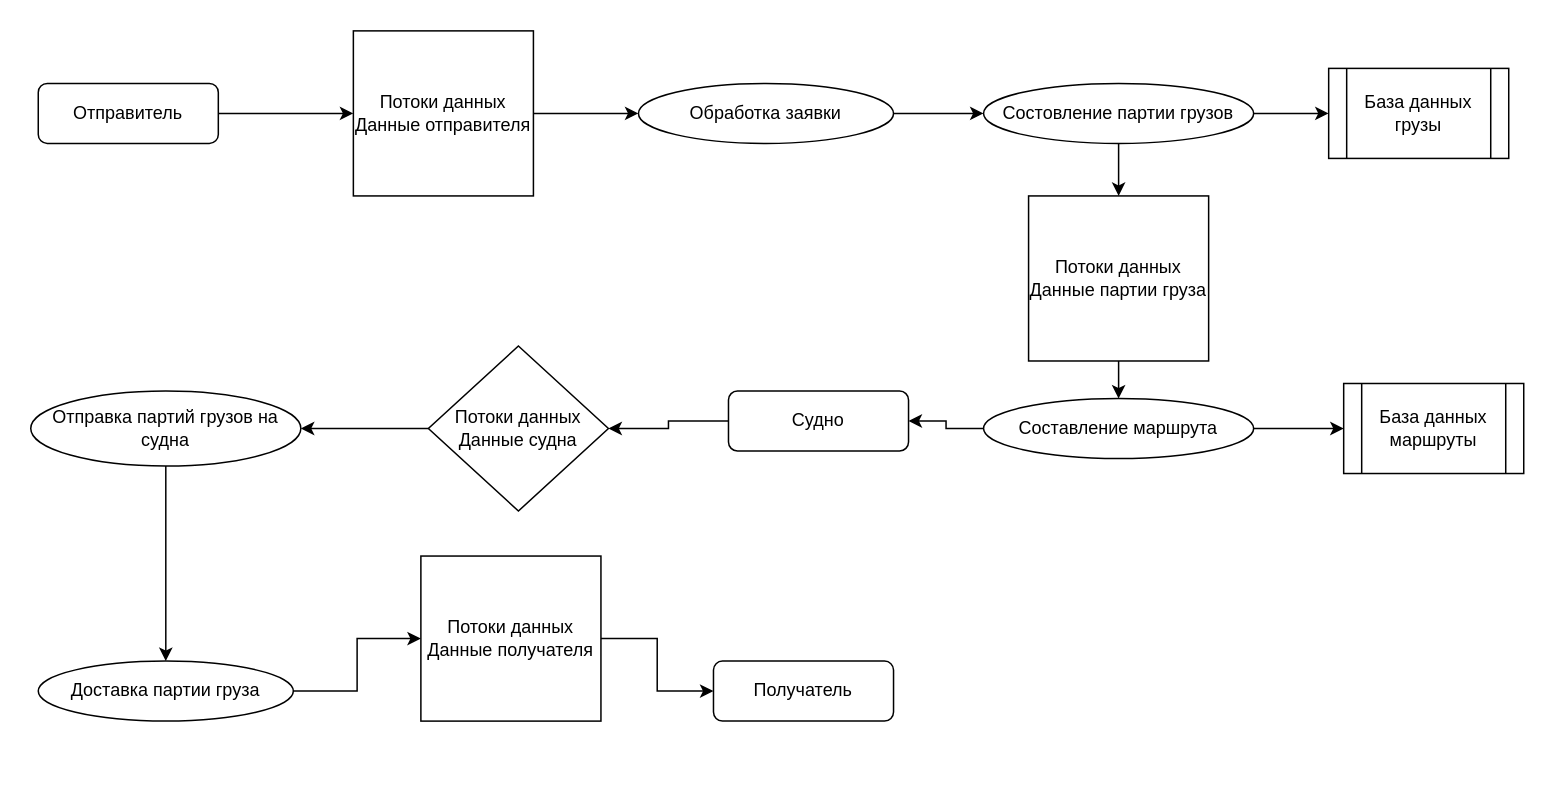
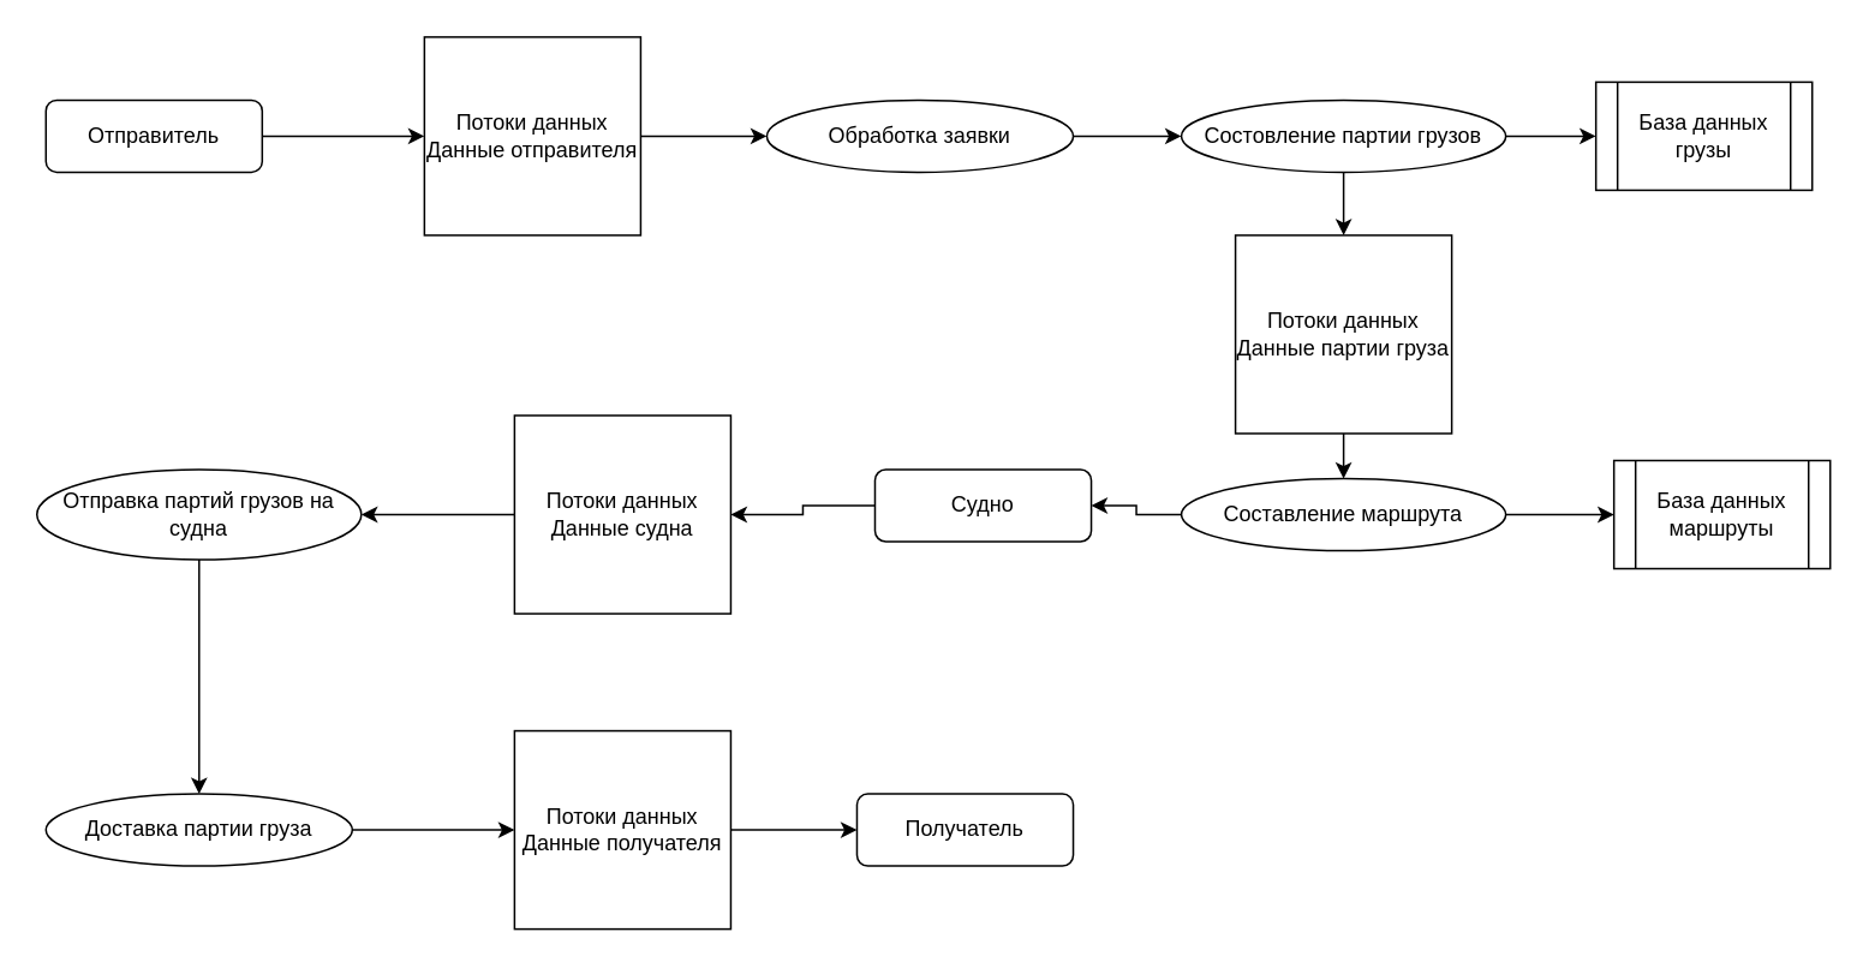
  <mxCell id="0" />
  <mxCell id="1" parent="0" />
  <mxCell id="2" style="edgeStyle=orthogonalEdgeStyle;rounded=0;orthogonalLoop=1;jettySize=auto;html=1;entryX=0;entryY=0.5;entryDx=0;entryDy=0;" edge="1" parent="1" source="3" target="8"><mxGeometry relative="1" as="geometry" /></mxCell>
  <mxCell id="3" value="Отправитель" style="rounded=1;whiteSpace=wrap;html=1;fontSize=12;glass=0;strokeWidth=1;shadow=0;" parent="1" vertex="1"><mxGeometry x="25" y="55" width="120" height="40" as="geometry" /></mxCell>
  <mxCell id="4" value="База данных маршруты&lt;span style=&quot;color: rgba(0, 0, 0, 0); font-family: monospace; font-size: 0px; text-align: start; text-wrap: nowrap;&quot;&gt;%3CmxGraphModel%3E%3Croot%3E%3CmxCell%20id%3D%220%22%2F%3E%3CmxCell%20id%3D%221%22%20parent%3D%220%22%2F%3E%3CmxCell%20id%3D%222%22%20value%3D%22%D0%9F%D0%BE%D1%82%D0%BE%D0%BA%D0%B8%20%D0%B4%D0%B0%D0%BD%D0%BD%D1%8B%D1%85%26lt%3Bdiv%26gt%3B%D0%94%D0%B0%D0%BD%D0%BD%D1%8B%D0%B5%20%D0%BE%D1%82%D0%BF%D1%80%D0%B0%D0%B2%D0%B8%D1%82%D0%B5%D0%BB%D1%8F%26lt%3B%2Fdiv%26gt%3B%22%20style%3D%22rounded%3D0%3BwhiteSpace%3Dwrap%3Bhtml%3D1%3B%22%20vertex%3D%221%22%20parent%3D%221%22%3E%3CmxGeometry%20x%3D%22490%22%20y%3D%22110%22%20width%3D%22120%22%20height%3D%22110%22%20as%3D%22geometry%22%2F%3E%3C%2FmxCell%3E%3C%2Froot%3E%3C%2FmxGraphModel%3E&lt;/span&gt;" style="shape=process;whiteSpace=wrap;html=1;backgroundOutline=1;" vertex="1" parent="1"><mxGeometry x="895" y="255" width="120" height="60" as="geometry" /></mxCell>
  <mxCell id="5" style="edgeStyle=orthogonalEdgeStyle;rounded=0;orthogonalLoop=1;jettySize=auto;html=1;entryX=0;entryY=0.5;entryDx=0;entryDy=0;" edge="1" parent="1" source="6" target="21"><mxGeometry relative="1" as="geometry" /></mxCell>
  <mxCell id="6" value="Обработка заявки&lt;span style=&quot;color: rgba(0, 0, 0, 0); font-family: monospace; font-size: 0px; text-align: start; text-wrap: nowrap;&quot;&gt;%3CmxGraphModel%3E%3Croot%3E%3CmxCell%20id%3D%220%22%2F%3E%3CmxCell%20id%3D%221%22%20parent%3D%220%22%2F%3E%3CmxCell%20id%3D%222%22%20value%3D%22%D0%91%D0%B0%D0%B7%D0%B0%20%D0%B4%D0%B0%D0%BD%D0%BD%D1%8B%D1%85%20%D0%BC%D0%B0%D1%80%D1%88%D1%80%D1%83%D1%82%D1%8B%26lt%3Bspan%20style%3D%26quot%3Bcolor%3A%20rgba(0%2C%200%2C%200%2C%200)%3B%20font-family%3A%20monospace%3B%20font-size%3A%200px%3B%20text-align%3A%20start%3B%20text-wrap%3A%20nowrap%3B%26quot%3B%26gt%3B%253CmxGraphModel%253E%253Croot%253E%253CmxCell%2520id%253D%25220%2522%252F%253E%253CmxCell%2520id%253D%25221%2522%2520parent%253D%25220%2522%252F%253E%253CmxCell%2520id%253D%25222%2522%2520value%253D%2522%25D0%259F%25D0%25BE%25D1%2582%25D0%25BE%25D0%25BA%25D0%25B8%2520%25D0%25B4%25D0%25B0%25D0%25BD%25D0%25BD%25D1%258B%25D1%2585%2526lt%253Bdiv%2526gt%253B%25D0%2594%25D0%25B0%25D0%25BD%25D0%25BD%25D1%258B%25D0%25B5%2520%25D0%25BE%25D1%2582%25D0%25BF%25D1%2580%25D0%25B0%25D0%25B2%25D0%25B8%25D1%2582%25D0%25B5%25D0%25BB%25D1%258F%2526lt%253B%252Fdiv%2526gt%253B%2522%2520style%253D%2522rounded%253D0%253BwhiteSpace%253Dwrap%253Bhtml%253D1%253B%2522%2520vertex%253D%25221%2522%2520parent%253D%25221%2522%253E%253CmxGeometry%2520x%253D%2522490%2522%2520y%253D%2522110%2522%2520width%253D%2522120%2522%2520height%253D%2522110%2522%2520as%253D%2522geometry%2522%252F%253E%253C%252FmxCell%253E%253C%252Froot%253E%253C%252FmxGraphModel%253E%26lt%3B%2Fspan%26gt%3B%22%20style%3D%22shape%3Dprocess%3BwhiteSpace%3Dwrap%3Bhtml%3D1%3BbackgroundOutline%3D1%3B%22%20vertex%3D%221%22%20parent%3D%221%22%3E%3CmxGeometry%20x%3D%22310%22%20y%3D%22330%22%20width%3D%22120%22%20height%3D%2260%22%20as%3D%22geometry%22%2F%3E%3C%2FmxCell%3E%3C%2Froot%3E%3C%2FmxGraphModel%3E&lt;/span&gt;" style="ellipse;whiteSpace=wrap;html=1;" vertex="1" parent="1"><mxGeometry x="425" y="55" width="170" height="40" as="geometry" /></mxCell>
  <mxCell id="7" style="edgeStyle=orthogonalEdgeStyle;rounded=0;orthogonalLoop=1;jettySize=auto;html=1;entryX=0;entryY=0.5;entryDx=0;entryDy=0;" edge="1" parent="1" source="8" target="6"><mxGeometry relative="1" as="geometry" /></mxCell>
  <mxCell id="8" value="Потоки данных&lt;div&gt;Данные отправителя&lt;/div&gt;" style="rounded=0;whiteSpace=wrap;html=1;" vertex="1" parent="1"><mxGeometry x="235" y="20" width="120" height="110" as="geometry" /></mxCell>
  <mxCell id="9" value="Получатель" style="rounded=1;whiteSpace=wrap;html=1;fontSize=12;glass=0;strokeWidth=1;shadow=0;" vertex="1" parent="1"><mxGeometry x="475" y="440" width="120" height="40" as="geometry" /></mxCell>
  <mxCell id="10" style="edgeStyle=orthogonalEdgeStyle;rounded=0;orthogonalLoop=1;jettySize=auto;html=1;entryX=1;entryY=0.5;entryDx=0;entryDy=0;" edge="1" parent="1" source="11" target="17"><mxGeometry relative="1" as="geometry" /></mxCell>
  <mxCell id="11" value="Судно" style="rounded=1;whiteSpace=wrap;html=1;fontSize=12;glass=0;strokeWidth=1;shadow=0;" vertex="1" parent="1"><mxGeometry x="485" y="260" width="120" height="40" as="geometry" /></mxCell>
  <mxCell id="12" style="edgeStyle=orthogonalEdgeStyle;rounded=0;orthogonalLoop=1;jettySize=auto;html=1;entryX=0;entryY=0.5;entryDx=0;entryDy=0;" edge="1" parent="1" source="13" target="9"><mxGeometry relative="1" as="geometry" /></mxCell>
- <mxCell id="13" value="Потоки данных&lt;div&gt;Данные получателя&lt;/div&gt;" style="rounded=0;whiteSpace=wrap;html=1;" vertex="1" parent="1"><mxGeometry x="280" y="370" width="120" height="110" as="geometry" /></mxCell>
+ <mxCell id="13" value="Потоки данных&lt;div&gt;Данные получателя&lt;/div&gt;" style="rounded=0;whiteSpace=wrap;html=1;" vertex="1" parent="1"><mxGeometry x="285" y="405" width="120" height="110" as="geometry" /></mxCell>
  <mxCell id="14" style="edgeStyle=orthogonalEdgeStyle;rounded=0;orthogonalLoop=1;jettySize=auto;html=1;entryX=0.5;entryY=0;entryDx=0;entryDy=0;" edge="1" parent="1" source="15" target="28"><mxGeometry relative="1" as="geometry" /></mxCell>
  <mxCell id="15" value="Потоки данных&lt;div&gt;Данные партии груза&lt;/div&gt;" style="rounded=0;whiteSpace=wrap;html=1;" vertex="1" parent="1"><mxGeometry x="685" y="130" width="120" height="110" as="geometry" /></mxCell>
  <mxCell id="16" style="edgeStyle=orthogonalEdgeStyle;rounded=0;orthogonalLoop=1;jettySize=auto;html=1;entryX=1;entryY=0.5;entryDx=0;entryDy=0;" edge="1" parent="1" source="17" target="23"><mxGeometry relative="1" as="geometry"><mxPoint x="195" y="285" as="targetPoint" /></mxGeometry></mxCell>
- <mxCell id="17" value="Потоки данных&lt;div&gt;Данные судна&lt;/div&gt;" style="rhombus;whiteSpace=wrap;html=1;" vertex="1" parent="1"><mxGeometry x="285" y="230" width="120" height="110" as="geometry" /></mxCell>
+ <mxCell id="17" value="Потоки данных&lt;div&gt;Данные судна&lt;/div&gt;" style="rounded=0;whiteSpace=wrap;html=1;" vertex="1" parent="1"><mxGeometry x="285" y="230" width="120" height="110" as="geometry" /></mxCell>
  <mxCell id="18" value="База данных грузы&lt;span style=&quot;color: rgba(0, 0, 0, 0); font-family: monospace; font-size: 0px; text-align: start; text-wrap: nowrap;&quot;&gt;%3CmxGraphModel%3E%3Croot%3E%3CmxCell%20id%3D%220%22%2F%3E%3CmxCell%20id%3D%221%22%20parent%3D%220%22%2F%3E%3CmxCell%20id%3D%222%22%20value%3D%22%D0%9F%D0%BE%D1%82%D0%BE%D0%BA%D0%B8%20%D0%B4%D0%B0%D0%BD%D0%BD%D1%8B%D1%85%26lt%3Bdiv%26gt%3B%D0%94%D0%B0%D0%BD%D0%BD%D1%8B%D0%B5%20%D0%BE%D1%82%D0%BF%D1%80%D0%B0%D0%B2%D0%B8%D1%82%D0%B5%D0%BB%D1%8F%26lt%3B%2Fdiv%26gt%3B%22%20style%3D%22rounded%3D0%3BwhiteSpace%3Dwrap%3Bhtml%3D1%3B%22%20vertex%3D%221%22%20parent%3D%221%22%3E%3CmxGeometry%20x%3D%22490%22%20y%3D%22110%22%20width%3D%22120%22%20height%3D%22110%22%20as%3D%22geometry%22%2F%3E%3C%2FmxCell%3E%3C%2Froot%3E%3C%2FmxGraphModel%3E&lt;/span&gt;" style="shape=process;whiteSpace=wrap;html=1;backgroundOutline=1;" vertex="1" parent="1"><mxGeometry x="885" y="45" width="120" height="60" as="geometry" /></mxCell>
  <mxCell id="19" style="edgeStyle=orthogonalEdgeStyle;rounded=0;orthogonalLoop=1;jettySize=auto;html=1;entryX=0;entryY=0.5;entryDx=0;entryDy=0;" edge="1" parent="1" source="21" target="18"><mxGeometry relative="1" as="geometry" /></mxCell>
  <mxCell id="20" style="edgeStyle=orthogonalEdgeStyle;rounded=0;orthogonalLoop=1;jettySize=auto;html=1;entryX=0.5;entryY=0;entryDx=0;entryDy=0;" edge="1" parent="1" source="21" target="15"><mxGeometry relative="1" as="geometry" /></mxCell>
  <mxCell id="21" value="Состовление партии грузов" style="ellipse;whiteSpace=wrap;html=1;" vertex="1" parent="1"><mxGeometry x="655" y="55" width="180" height="40" as="geometry" /></mxCell>
  <mxCell id="22" style="edgeStyle=orthogonalEdgeStyle;rounded=0;orthogonalLoop=1;jettySize=auto;html=1;" edge="1" parent="1" source="23" target="25"><mxGeometry relative="1" as="geometry" /></mxCell>
  <mxCell id="23" value="Отправка партий грузов на судна" style="ellipse;whiteSpace=wrap;html=1;" vertex="1" parent="1"><mxGeometry x="20" y="260" width="180" height="50" as="geometry" /></mxCell>
  <mxCell id="24" style="edgeStyle=orthogonalEdgeStyle;rounded=0;orthogonalLoop=1;jettySize=auto;html=1;" edge="1" parent="1" source="25" target="13"><mxGeometry relative="1" as="geometry" /></mxCell>
  <mxCell id="25" value="Доставка партии груза" style="ellipse;whiteSpace=wrap;html=1;" vertex="1" parent="1"><mxGeometry x="25" y="440" width="170" height="40" as="geometry" /></mxCell>
  <mxCell id="26" style="edgeStyle=orthogonalEdgeStyle;rounded=0;orthogonalLoop=1;jettySize=auto;html=1;entryX=0;entryY=0.5;entryDx=0;entryDy=0;" edge="1" parent="1" source="28" target="4"><mxGeometry relative="1" as="geometry" /></mxCell>
  <mxCell id="27" style="edgeStyle=orthogonalEdgeStyle;rounded=0;orthogonalLoop=1;jettySize=auto;html=1;entryX=1;entryY=0.5;entryDx=0;entryDy=0;" edge="1" parent="1" source="28" target="11"><mxGeometry relative="1" as="geometry" /></mxCell>
  <mxCell id="28" value="&lt;div&gt;Составление маршрута&lt;br&gt;&lt;/div&gt;" style="ellipse;whiteSpace=wrap;html=1;" vertex="1" parent="1"><mxGeometry x="655" y="265" width="180" height="40" as="geometry" /></mxCell>
